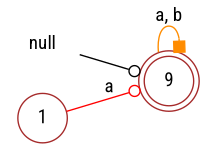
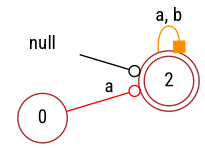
  digraph {
    fontname="Roboto Condensed"
    rankdir=LR
    node [color=brown fontname="Roboto Condensed"]
    edge [arrowhead=odot fontname="Roboto Condensed"]
    null [color=purple shape=plaintext]
-   2 [shape=doublecircle label=9]
-   1 [shape=circle]
+   2 [shape=doublecircle]
+   1 [shape=circle label=0]
    null -> 2 [color=black]
    2 -> 2 [arrowhead=box color=darkorange label="a, b"]
    1 -> 2 [color=red label=a]
  }
